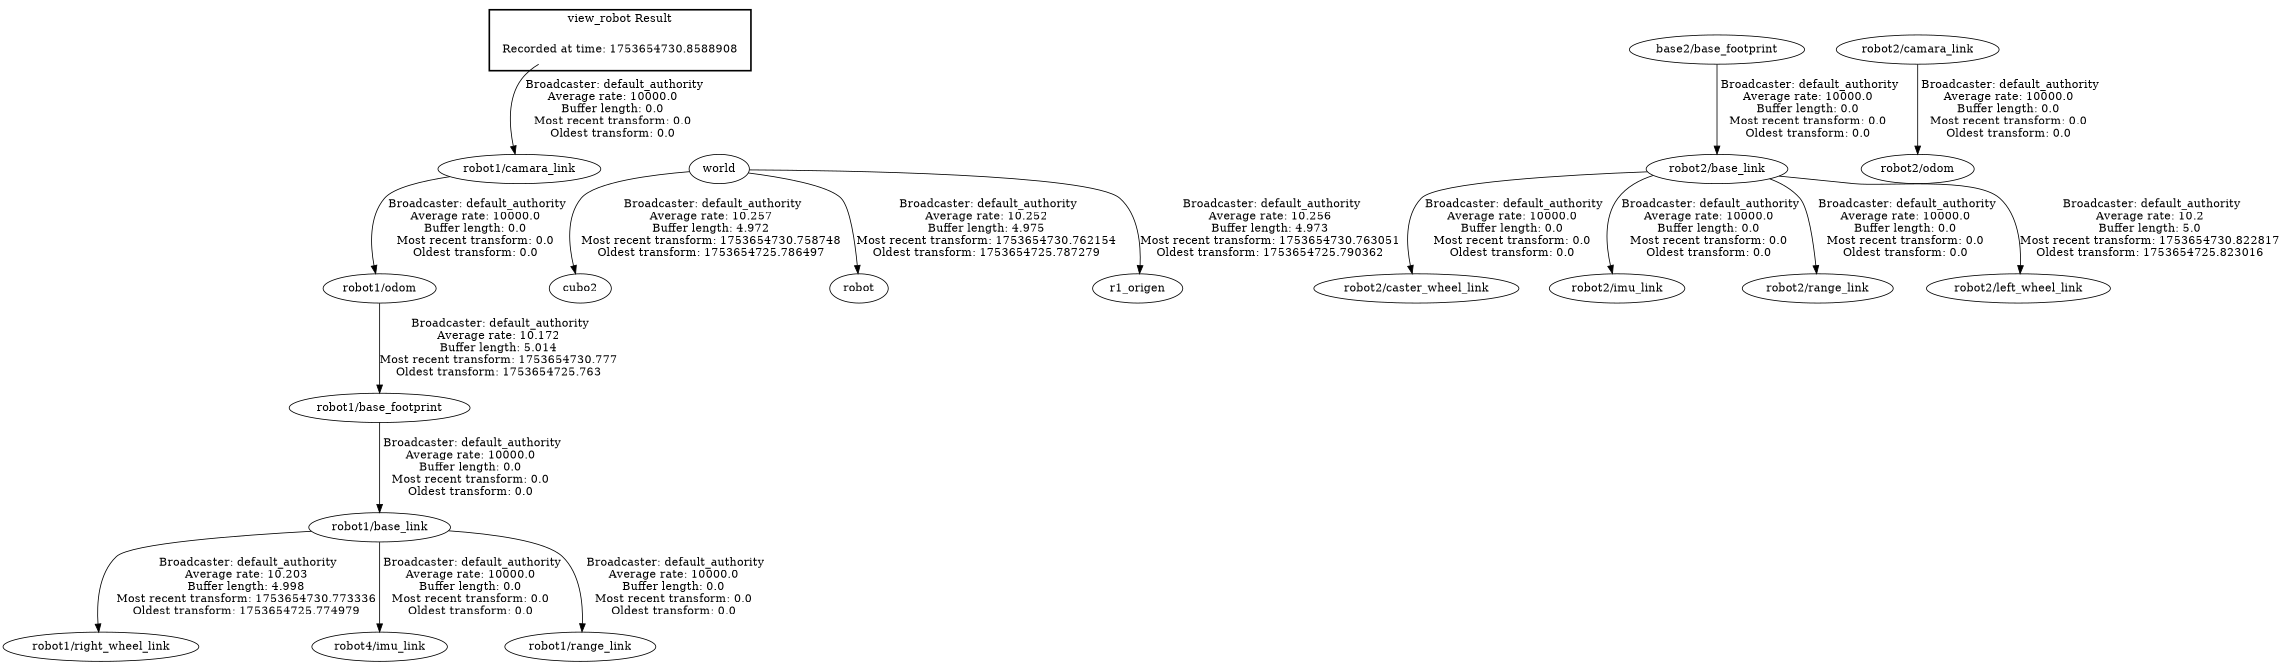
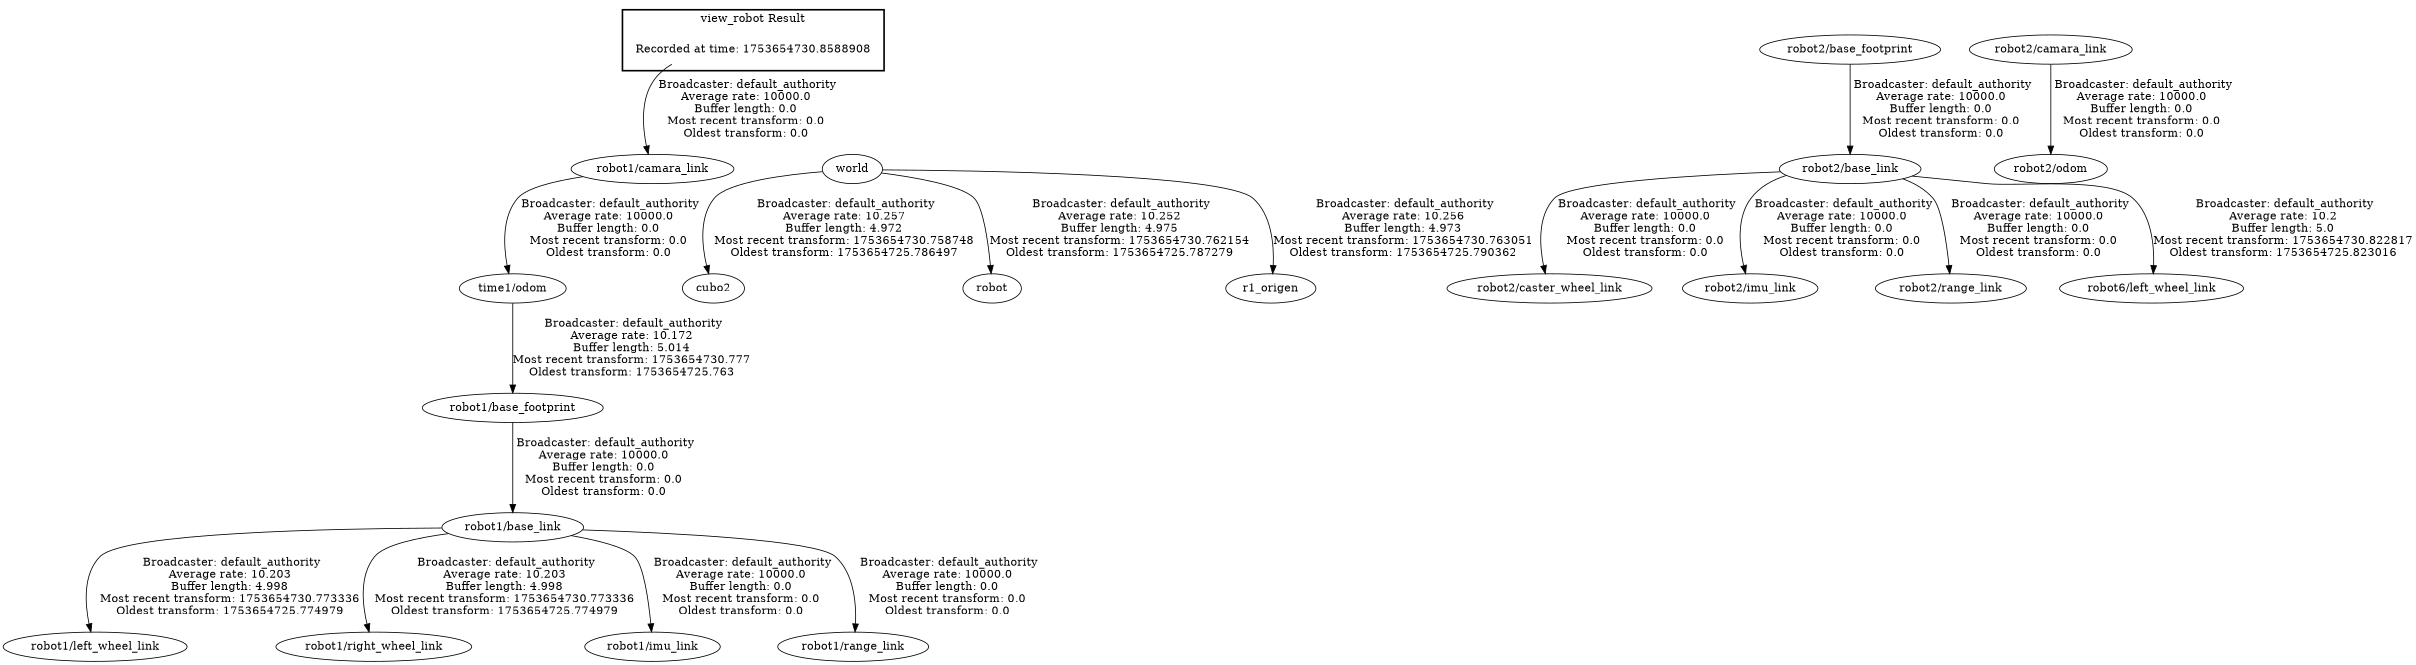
  digraph {
    "Recorded at time: 1753654730.8588908" [shape=plaintext]
    "robot1/camara_link"
    world
    "robot1/base_link"
+   "robot1/left_wheel_link"
    "robot1/right_wheel_link"
-   "robot1/imu_link" [label="robot4/imu_link"]
+   "robot1/imu_link"
    "robot1/range_link"
    "robot1/base_footprint"
-   "robot1/odom"
+   "robot1/odom" [label="time1/odom"]
    cubo2
    n12 [label=robot]
    r1_origen
    "robot2/base_link"
    "robot2/caster_wheel_link"
    "robot2/imu_link"
    "robot2/range_link"
-   "robot2/left_wheel_link"
-   "robot2/base_footprint" [label="base2/base_footprint"]
+   "robot2/left_wheel_link" [label="robot6/left_wheel_link"]
+   "robot2/base_footprint"
    "robot2/camara_link"
    "robot2/odom"
    subgraph cluster_1 {
      color=black
      label="view_robot Result"
      style=bold
      "Recorded at time: 1753654730.8588908"
    }
    "Recorded at time: 1753654730.8588908" -> "robot1/camara_link" [label=" Broadcaster: default_authority\nAverage rate: 10000.0\nBuffer length: 0.0\nMost recent transform: 0.0\nOldest transform: 0.0\n"]
    "Recorded at time: 1753654730.8588908" -> world [style=invis]
    "robot1/camara_link" -> "robot1/odom" [label=" Broadcaster: default_authority\nAverage rate: 10000.0\nBuffer length: 0.0\nMost recent transform: 0.0\nOldest transform: 0.0\n"]
    world -> cubo2 [label=" Broadcaster: default_authority\nAverage rate: 10.257\nBuffer length: 4.972\nMost recent transform: 1753654730.758748\nOldest transform: 1753654725.786497\n"]
    world -> n12 [label=" Broadcaster: default_authority\nAverage rate: 10.252\nBuffer length: 4.975\nMost recent transform: 1753654730.762154\nOldest transform: 1753654725.787279\n"]
    world -> r1_origen [label=" Broadcaster: default_authority\nAverage rate: 10.256\nBuffer length: 4.973\nMost recent transform: 1753654730.763051\nOldest transform: 1753654725.790362\n"]
+   "robot1/base_link" -> "robot1/left_wheel_link" [label=" Broadcaster: default_authority\nAverage rate: 10.203\nBuffer length: 4.998\nMost recent transform: 1753654730.773336\nOldest transform: 1753654725.774979\n"]
    "robot1/base_link" -> "robot1/right_wheel_link" [label=" Broadcaster: default_authority\nAverage rate: 10.203\nBuffer length: 4.998\nMost recent transform: 1753654730.773336\nOldest transform: 1753654725.774979\n"]
    "robot1/base_link" -> "robot1/imu_link" [label=" Broadcaster: default_authority\nAverage rate: 10000.0\nBuffer length: 0.0\nMost recent transform: 0.0\nOldest transform: 0.0\n"]
    "robot1/base_link" -> "robot1/range_link" [label=" Broadcaster: default_authority\nAverage rate: 10000.0\nBuffer length: 0.0\nMost recent transform: 0.0\nOldest transform: 0.0\n"]
    "robot1/base_footprint" -> "robot1/base_link" [label=" Broadcaster: default_authority\nAverage rate: 10000.0\nBuffer length: 0.0\nMost recent transform: 0.0\nOldest transform: 0.0\n"]
    "robot1/odom" -> "robot1/base_footprint" [label=" Broadcaster: default_authority\nAverage rate: 10.172\nBuffer length: 5.014\nMost recent transform: 1753654730.777\nOldest transform: 1753654725.763\n"]
    "robot2/base_link" -> "robot2/caster_wheel_link" [label=" Broadcaster: default_authority\nAverage rate: 10000.0\nBuffer length: 0.0\nMost recent transform: 0.0\nOldest transform: 0.0\n"]
    "robot2/base_link" -> "robot2/imu_link" [label=" Broadcaster: default_authority\nAverage rate: 10000.0\nBuffer length: 0.0\nMost recent transform: 0.0\nOldest transform: 0.0\n"]
    "robot2/base_link" -> "robot2/range_link" [label=" Broadcaster: default_authority\nAverage rate: 10000.0\nBuffer length: 0.0\nMost recent transform: 0.0\nOldest transform: 0.0\n"]
    "robot2/base_link" -> "robot2/left_wheel_link" [label=" Broadcaster: default_authority\nAverage rate: 10.2\nBuffer length: 5.0\nMost recent transform: 1753654730.822817\nOldest transform: 1753654725.823016\n"]
    "robot2/base_footprint" -> "robot2/base_link" [label=" Broadcaster: default_authority\nAverage rate: 10000.0\nBuffer length: 0.0\nMost recent transform: 0.0\nOldest transform: 0.0\n"]
    "robot2/camara_link" -> "robot2/odom" [label=" Broadcaster: default_authority\nAverage rate: 10000.0\nBuffer length: 0.0\nMost recent transform: 0.0\nOldest transform: 0.0\n"]
  }
